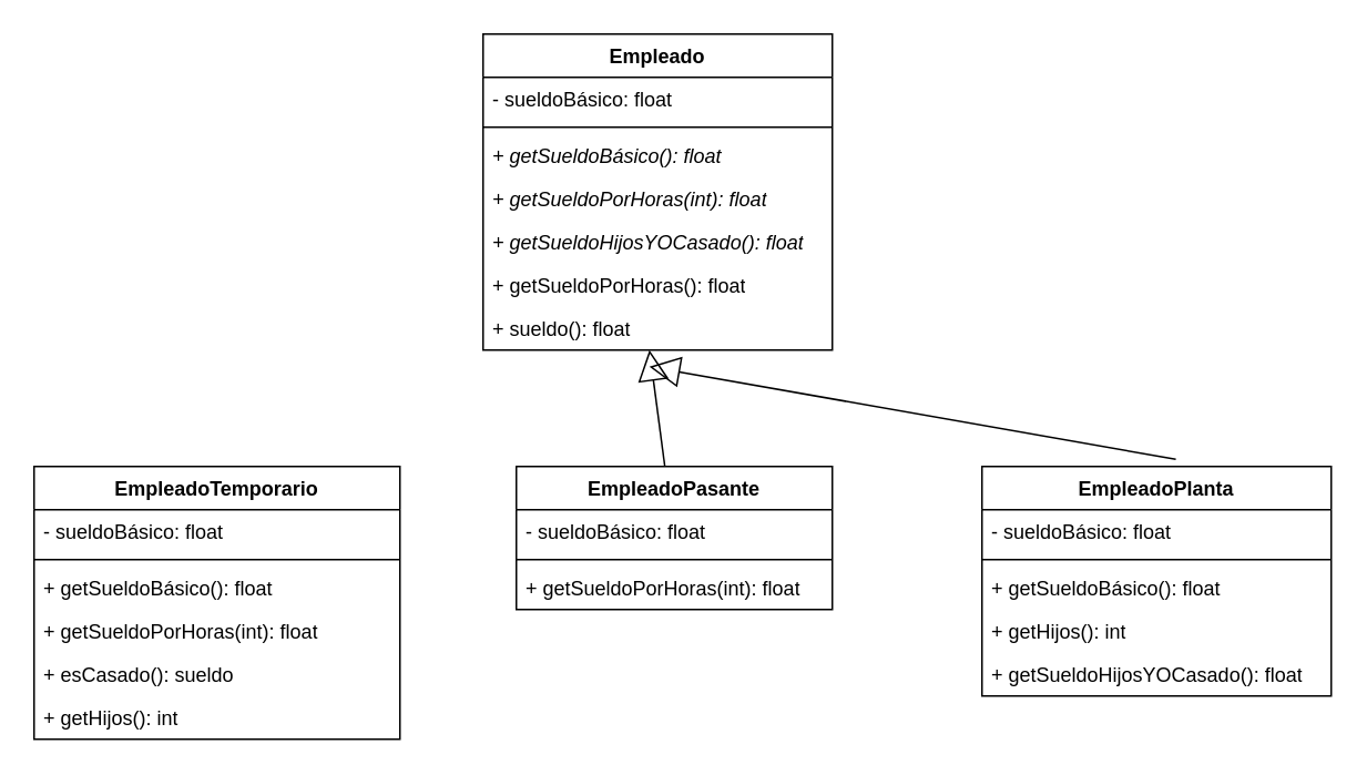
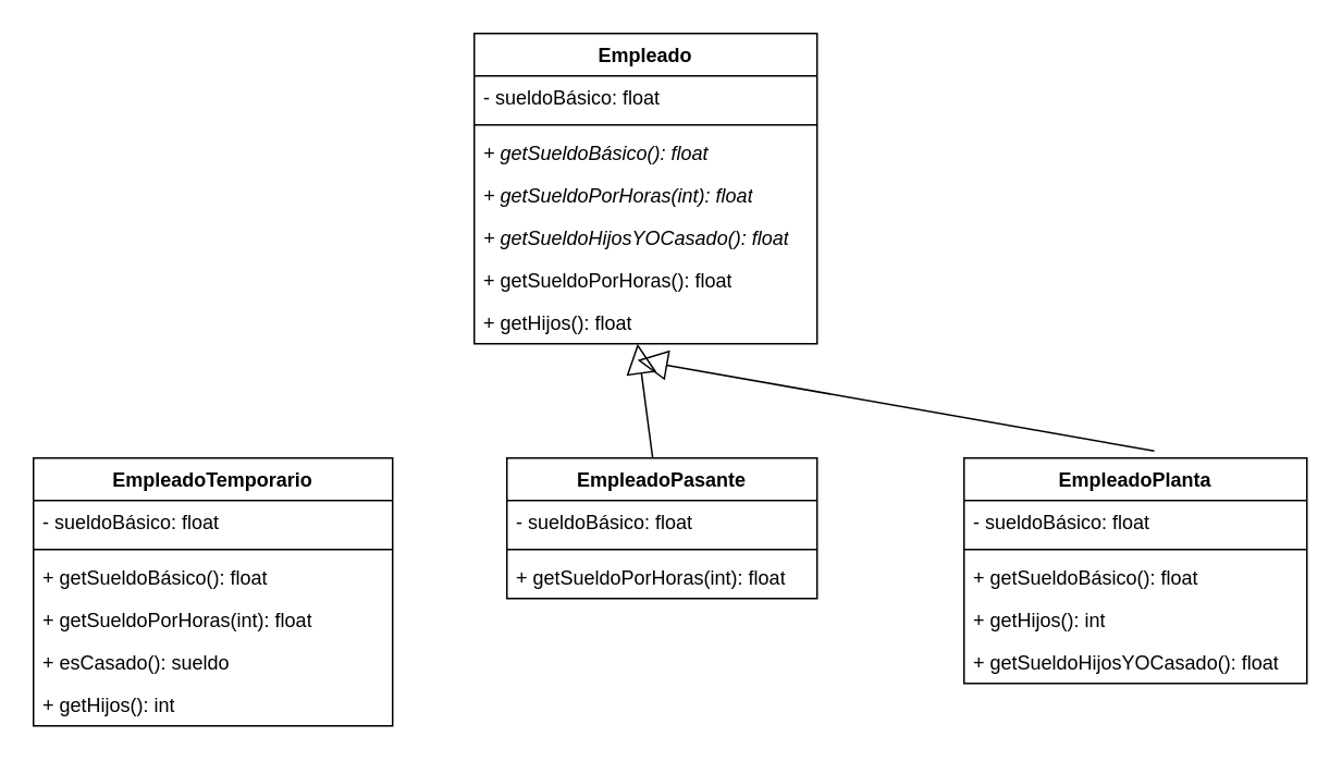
  <mxCell id="0" />
  <mxCell id="1" parent="0" />
  <mxCell id="2" value="EmpleadoTemporario" style="swimlane;fontStyle=1;align=center;verticalAlign=top;childLayout=stackLayout;horizontal=1;startSize=26;horizontalStack=0;resizeParent=1;resizeParentMax=0;resizeLast=0;collapsible=1;marginBottom=0;whiteSpace=wrap;html=1;" vertex="1" parent="1"><mxGeometry x="20" y="280" width="220" height="164" as="geometry" /></mxCell>
  <mxCell id="3" value="- sueldoBásico: float" style="text;strokeColor=none;fillColor=none;align=left;verticalAlign=top;spacingLeft=4;spacingRight=4;overflow=hidden;rotatable=0;points=[[0,0.5],[1,0.5]];portConstraint=eastwest;whiteSpace=wrap;html=1;" vertex="1" parent="2"><mxGeometry y="26" width="220" height="26" as="geometry" /></mxCell>
  <mxCell id="4" value="" style="line;strokeWidth=1;fillColor=none;align=left;verticalAlign=middle;spacingTop=-1;spacingLeft=3;spacingRight=3;rotatable=0;labelPosition=right;points=[];portConstraint=eastwest;strokeColor=inherit;" vertex="1" parent="2"><mxGeometry y="52" width="220" height="8" as="geometry" /></mxCell>
  <mxCell id="5" value="+ getSueldoBásico(): float" style="text;strokeColor=none;fillColor=none;align=left;verticalAlign=top;spacingLeft=4;spacingRight=4;overflow=hidden;rotatable=0;points=[[0,0.5],[1,0.5]];portConstraint=eastwest;whiteSpace=wrap;html=1;" vertex="1" parent="2"><mxGeometry y="60" width="220" height="26" as="geometry" /></mxCell>
  <mxCell id="6" value="+ getSueldoPorHoras(int): float" style="text;strokeColor=none;fillColor=none;align=left;verticalAlign=top;spacingLeft=4;spacingRight=4;overflow=hidden;rotatable=0;points=[[0,0.5],[1,0.5]];portConstraint=eastwest;whiteSpace=wrap;html=1;" vertex="1" parent="2"><mxGeometry y="86" width="220" height="26" as="geometry" /></mxCell>
  <mxCell id="7" value="+ esCasado(): sueldo" style="text;strokeColor=none;fillColor=none;align=left;verticalAlign=top;spacingLeft=4;spacingRight=4;overflow=hidden;rotatable=0;points=[[0,0.5],[1,0.5]];portConstraint=eastwest;whiteSpace=wrap;html=1;" vertex="1" parent="2"><mxGeometry y="112" width="220" height="26" as="geometry" /></mxCell>
  <mxCell id="8" value="+ getHijos(): int" style="text;strokeColor=none;fillColor=none;align=left;verticalAlign=top;spacingLeft=4;spacingRight=4;overflow=hidden;rotatable=0;points=[[0,0.5],[1,0.5]];portConstraint=eastwest;whiteSpace=wrap;html=1;" vertex="1" parent="2"><mxGeometry y="138" width="220" height="26" as="geometry" /></mxCell>
  <mxCell id="9" value="EmpleadoPlanta" style="swimlane;fontStyle=1;align=center;verticalAlign=top;childLayout=stackLayout;horizontal=1;startSize=26;horizontalStack=0;resizeParent=1;resizeParentMax=0;resizeLast=0;collapsible=1;marginBottom=0;whiteSpace=wrap;html=1;" vertex="1" parent="1"><mxGeometry x="590" y="280" width="210" height="138" as="geometry" /></mxCell>
  <mxCell id="10" value="- sueldoBásico: float" style="text;strokeColor=none;fillColor=none;align=left;verticalAlign=top;spacingLeft=4;spacingRight=4;overflow=hidden;rotatable=0;points=[[0,0.5],[1,0.5]];portConstraint=eastwest;whiteSpace=wrap;html=1;" vertex="1" parent="9"><mxGeometry y="26" width="210" height="26" as="geometry" /></mxCell>
  <mxCell id="11" value="" style="line;strokeWidth=1;fillColor=none;align=left;verticalAlign=middle;spacingTop=-1;spacingLeft=3;spacingRight=3;rotatable=0;labelPosition=right;points=[];portConstraint=eastwest;strokeColor=inherit;" vertex="1" parent="9"><mxGeometry y="52" width="210" height="8" as="geometry" /></mxCell>
  <mxCell id="12" value="+ getSueldoBásico(): float" style="text;strokeColor=none;fillColor=none;align=left;verticalAlign=top;spacingLeft=4;spacingRight=4;overflow=hidden;rotatable=0;points=[[0,0.5],[1,0.5]];portConstraint=eastwest;whiteSpace=wrap;html=1;" vertex="1" parent="9"><mxGeometry y="60" width="210" height="26" as="geometry" /></mxCell>
  <mxCell id="13" value="+ getHijos(): int" style="text;strokeColor=none;fillColor=none;align=left;verticalAlign=top;spacingLeft=4;spacingRight=4;overflow=hidden;rotatable=0;points=[[0,0.5],[1,0.5]];portConstraint=eastwest;whiteSpace=wrap;html=1;" vertex="1" parent="9"><mxGeometry y="86" width="210" height="26" as="geometry" /></mxCell>
  <mxCell id="14" value="+ getSueldoHijosYOCasado(): float" style="text;strokeColor=none;fillColor=none;align=left;verticalAlign=top;spacingLeft=4;spacingRight=4;overflow=hidden;rotatable=0;points=[[0,0.5],[1,0.5]];portConstraint=eastwest;whiteSpace=wrap;html=1;" vertex="1" parent="9"><mxGeometry y="112" width="210" height="26" as="geometry" /></mxCell>
  <mxCell id="15" value="Empleado" style="swimlane;fontStyle=1;align=center;verticalAlign=top;childLayout=stackLayout;horizontal=1;startSize=26;horizontalStack=0;resizeParent=1;resizeParentMax=0;resizeLast=0;collapsible=1;marginBottom=0;whiteSpace=wrap;html=1;" vertex="1" parent="1"><mxGeometry x="290" y="20" width="210" height="190" as="geometry" /></mxCell>
  <mxCell id="16" value="- sueldoBásico: float" style="text;strokeColor=none;fillColor=none;align=left;verticalAlign=top;spacingLeft=4;spacingRight=4;overflow=hidden;rotatable=0;points=[[0,0.5],[1,0.5]];portConstraint=eastwest;whiteSpace=wrap;html=1;" vertex="1" parent="15"><mxGeometry y="26" width="210" height="26" as="geometry" /></mxCell>
  <mxCell id="17" value="" style="line;strokeWidth=1;fillColor=none;align=left;verticalAlign=middle;spacingTop=-1;spacingLeft=3;spacingRight=3;rotatable=0;labelPosition=right;points=[];portConstraint=eastwest;strokeColor=inherit;" vertex="1" parent="15"><mxGeometry y="52" width="210" height="8" as="geometry" /></mxCell>
  <mxCell id="18" value="+ getSueldoBásico(): float" style="text;strokeColor=none;fillColor=none;align=left;verticalAlign=top;spacingLeft=4;spacingRight=4;overflow=hidden;rotatable=0;points=[[0,0.5],[1,0.5]];portConstraint=eastwest;whiteSpace=wrap;html=1;fontStyle=2" vertex="1" parent="15"><mxGeometry y="60" width="210" height="26" as="geometry" /></mxCell>
  <mxCell id="19" value="+ getSueldoPorHoras(int): float" style="text;strokeColor=none;fillColor=none;align=left;verticalAlign=top;spacingLeft=4;spacingRight=4;overflow=hidden;rotatable=0;points=[[0,0.5],[1,0.5]];portConstraint=eastwest;whiteSpace=wrap;html=1;fontStyle=2" vertex="1" parent="15"><mxGeometry y="86" width="210" height="26" as="geometry" /></mxCell>
  <mxCell id="20" value="+ getSueldoHijosYOCasado(): float" style="text;strokeColor=none;fillColor=none;align=left;verticalAlign=top;spacingLeft=4;spacingRight=4;overflow=hidden;rotatable=0;points=[[0,0.5],[1,0.5]];portConstraint=eastwest;whiteSpace=wrap;html=1;fontStyle=2" vertex="1" parent="15"><mxGeometry y="112" width="210" height="26" as="geometry" /></mxCell>
  <mxCell id="21" value="+ getSueldoPorHoras(): float" style="text;strokeColor=none;fillColor=none;align=left;verticalAlign=top;spacingLeft=4;spacingRight=4;overflow=hidden;rotatable=0;points=[[0,0.5],[1,0.5]];portConstraint=eastwest;whiteSpace=wrap;html=1;fontStyle=0" vertex="1" parent="15"><mxGeometry y="138" width="210" height="26" as="geometry" /></mxCell>
- <mxCell id="22" value="+ sueldo(): float" style="text;strokeColor=none;fillColor=none;align=left;verticalAlign=top;spacingLeft=4;spacingRight=4;overflow=hidden;rotatable=0;points=[[0,0.5],[1,0.5]];portConstraint=eastwest;whiteSpace=wrap;html=1;" vertex="1" parent="15"><mxGeometry y="164" width="210" height="26" as="geometry" /></mxCell>
+ <mxCell id="22" value="+ getHijos(): float" style="text;strokeColor=none;fillColor=none;align=left;verticalAlign=top;spacingLeft=4;spacingRight=4;overflow=hidden;rotatable=0;points=[[0,0.5],[1,0.5]];portConstraint=eastwest;whiteSpace=wrap;html=1;" vertex="1" parent="15"><mxGeometry y="164" width="210" height="26" as="geometry" /></mxCell>
  <mxCell id="23" value="EmpleadoPasante&lt;div&gt;&lt;br&gt;&lt;/div&gt;" style="swimlane;fontStyle=1;align=center;verticalAlign=top;childLayout=stackLayout;horizontal=1;startSize=26;horizontalStack=0;resizeParent=1;resizeParentMax=0;resizeLast=0;collapsible=1;marginBottom=0;whiteSpace=wrap;html=1;" vertex="1" parent="1"><mxGeometry x="310" y="280" width="190" height="86" as="geometry" /></mxCell>
  <mxCell id="24" value="- sueldoBásico: float" style="text;strokeColor=none;fillColor=none;align=left;verticalAlign=top;spacingLeft=4;spacingRight=4;overflow=hidden;rotatable=0;points=[[0,0.5],[1,0.5]];portConstraint=eastwest;whiteSpace=wrap;html=1;" vertex="1" parent="23"><mxGeometry y="26" width="190" height="26" as="geometry" /></mxCell>
  <mxCell id="25" value="" style="line;strokeWidth=1;fillColor=none;align=left;verticalAlign=middle;spacingTop=-1;spacingLeft=3;spacingRight=3;rotatable=0;labelPosition=right;points=[];portConstraint=eastwest;strokeColor=inherit;" vertex="1" parent="23"><mxGeometry y="52" width="190" height="8" as="geometry" /></mxCell>
  <mxCell id="26" value="+ getSueldoPorHoras(int): float" style="text;strokeColor=none;fillColor=none;align=left;verticalAlign=top;spacingLeft=4;spacingRight=4;overflow=hidden;rotatable=0;points=[[0,0.5],[1,0.5]];portConstraint=eastwest;whiteSpace=wrap;html=1;" vertex="1" parent="23"><mxGeometry y="60" width="190" height="26" as="geometry" /></mxCell>
  <mxCell id="27" value="" style="endArrow=block;endSize=16;endFill=0;html=1;rounded=0;" edge="1" parent="1" source="23"><mxGeometry width="160" relative="1" as="geometry"><mxPoint x="140" y="290" as="sourcePoint" /><mxPoint x="390" y="210" as="targetPoint" /></mxGeometry></mxCell>
  <mxCell id="28" value="" style="endArrow=block;endSize=16;endFill=0;html=1;rounded=0;exitX=0.555;exitY=-0.031;exitDx=0;exitDy=0;exitPerimeter=0;" edge="1" parent="1" source="9"><mxGeometry width="160" relative="1" as="geometry"><mxPoint x="150" y="300" as="sourcePoint" /><mxPoint x="390" y="220" as="targetPoint" /></mxGeometry></mxCell>
